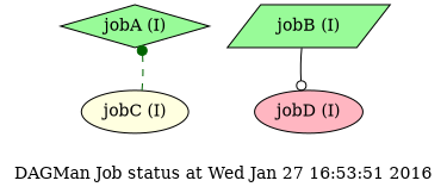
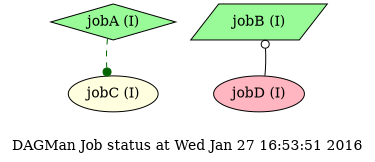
  digraph {
    label="DAGMan Job status at Wed Jan 27 16:53:51 2016"
    node [fillcolor=palegreen shape=ellipse style=filled]
    n1 [label="jobA (I)" shape=diamond]
    n2 [fillcolor=lightyellow label="jobC (I)"]
    n3 [label="jobB (I)" shape=parallelogram]
    n4 [fillcolor=lightpink label="jobD (I)"]
-   n2 -> n1 [arrowhead=dot color=darkgreen style=dashed]
-   n3 -> n4 [arrowhead=odot color=black style=solid]
+   n1 -> n2 [arrowhead=dot color=darkgreen style=dashed]
+   n4 -> n3 [arrowhead=odot color=black style=solid]
  }
